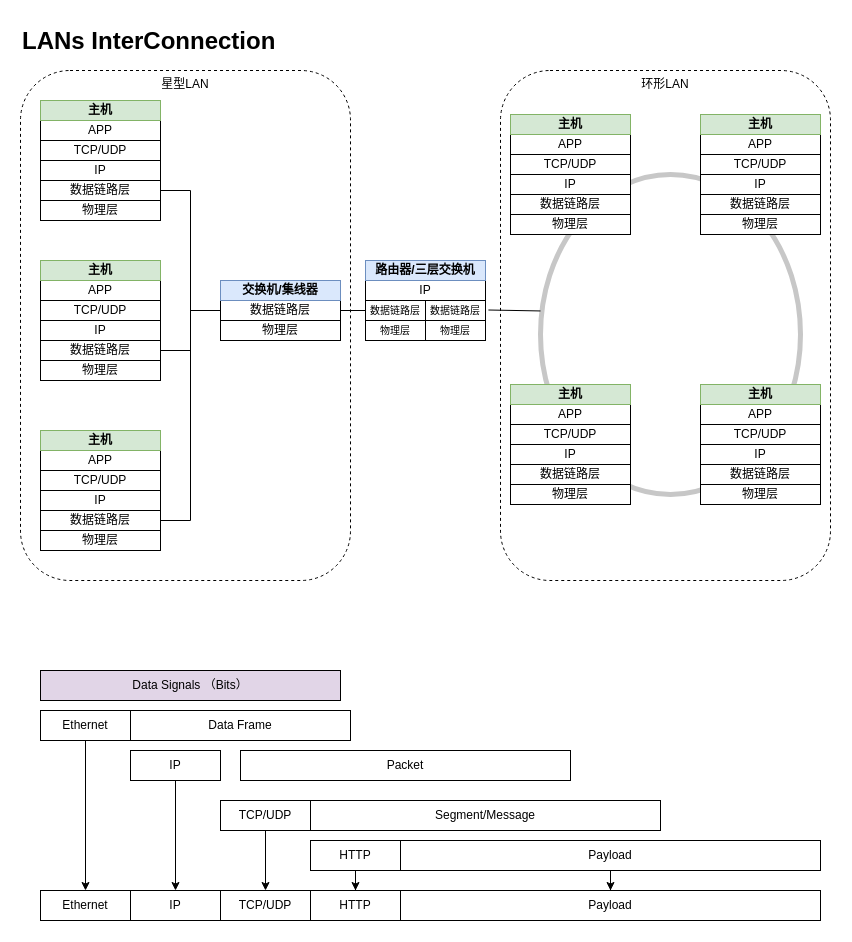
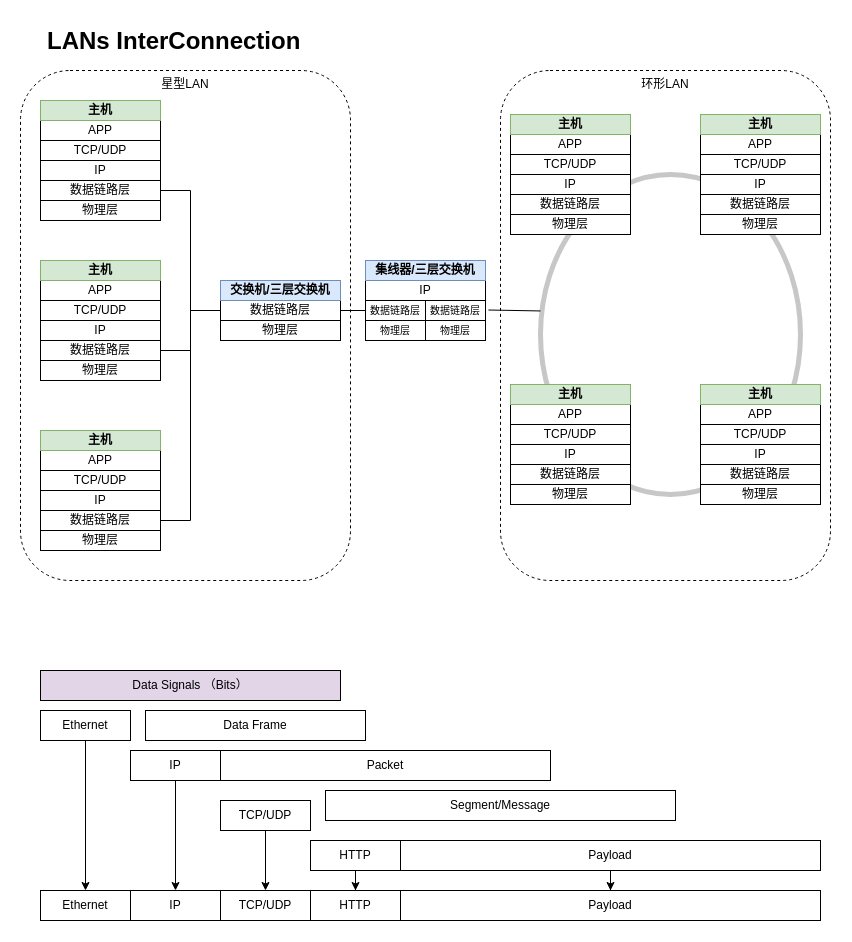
  <mxCell id="0" />
  <mxCell id="1" parent="0" />
  <mxCell id="2" value="星型LAN" style="rounded=1;whiteSpace=wrap;html=1;verticalAlign=top;fillColor=none;dashed=1;" parent="1" vertex="1"><mxGeometry x="20" y="70" width="330" height="510" as="geometry" /></mxCell>
  <mxCell id="3" value="环形LAN" style="rounded=1;whiteSpace=wrap;html=1;verticalAlign=top;fillColor=none;dashed=1;" parent="1" vertex="1"><mxGeometry x="500" y="70" width="330" height="510" as="geometry" /></mxCell>
  <mxCell id="4" value="" style="ellipse;whiteSpace=wrap;html=1;fillColor=none;strokeWidth=5;strokeColor=#C7C7C7;" parent="1" vertex="1"><mxGeometry x="540" y="174" width="260" height="320" as="geometry" /></mxCell>
  <mxCell id="5" value="" style="group" parent="1" vertex="1" connectable="0"><mxGeometry x="40" y="260" width="120" height="120" as="geometry" /></mxCell>
  <mxCell id="6" value="物理层" style="rounded=0;whiteSpace=wrap;html=1;" parent="5" vertex="1"><mxGeometry y="100" width="120" height="20" as="geometry" /></mxCell>
  <mxCell id="7" value="数据链路层" style="rounded=0;whiteSpace=wrap;html=1;" parent="5" vertex="1"><mxGeometry y="80" width="120" height="20" as="geometry" /></mxCell>
  <mxCell id="8" value="IP" style="rounded=0;whiteSpace=wrap;html=1;" parent="5" vertex="1"><mxGeometry y="60" width="120" height="20" as="geometry" /></mxCell>
  <mxCell id="9" value="TCP/UDP" style="rounded=0;whiteSpace=wrap;html=1;" parent="5" vertex="1"><mxGeometry y="40" width="120" height="20" as="geometry" /></mxCell>
  <mxCell id="10" value="APP" style="rounded=0;whiteSpace=wrap;html=1;" parent="5" vertex="1"><mxGeometry y="20" width="120" height="20" as="geometry" /></mxCell>
  <mxCell id="11" value="主机" style="rounded=0;whiteSpace=wrap;html=1;fontStyle=1;fillColor=#d5e8d4;strokeColor=#82b366;" parent="5" vertex="1"><mxGeometry width="120" height="20" as="geometry" /></mxCell>
  <mxCell id="12" value="" style="group" parent="1" vertex="1" connectable="0"><mxGeometry x="220" y="280" width="120" height="60" as="geometry" /></mxCell>
  <mxCell id="13" value="物理层" style="rounded=0;whiteSpace=wrap;html=1;" parent="12" vertex="1"><mxGeometry y="40" width="120" height="20" as="geometry" /></mxCell>
  <mxCell id="14" value="数据链路层" style="rounded=0;whiteSpace=wrap;html=1;" parent="12" vertex="1"><mxGeometry y="20" width="120" height="20" as="geometry" /></mxCell>
- <mxCell id="15" value="交换机/集线器" style="rounded=0;whiteSpace=wrap;html=1;fontStyle=1;fillColor=#dae8fc;strokeColor=#6c8ebf;" parent="12" vertex="1"><mxGeometry width="120" height="20" as="geometry" /></mxCell>
+ <mxCell id="15" value="交换机/三层交换机" style="rounded=0;whiteSpace=wrap;html=1;fontStyle=1;fillColor=#dae8fc;strokeColor=#6c8ebf;" parent="12" vertex="1"><mxGeometry width="120" height="20" as="geometry" /></mxCell>
  <mxCell id="16" value="" style="group" parent="1" vertex="1" connectable="0"><mxGeometry x="40" y="430" width="120" height="120" as="geometry" /></mxCell>
  <mxCell id="17" value="物理层" style="rounded=0;whiteSpace=wrap;html=1;" parent="16" vertex="1"><mxGeometry y="100" width="120" height="20" as="geometry" /></mxCell>
  <mxCell id="18" value="数据链路层" style="rounded=0;whiteSpace=wrap;html=1;" parent="16" vertex="1"><mxGeometry y="80" width="120" height="20" as="geometry" /></mxCell>
  <mxCell id="19" value="IP" style="rounded=0;whiteSpace=wrap;html=1;" parent="16" vertex="1"><mxGeometry y="60" width="120" height="20" as="geometry" /></mxCell>
  <mxCell id="20" value="TCP/UDP" style="rounded=0;whiteSpace=wrap;html=1;" parent="16" vertex="1"><mxGeometry y="40" width="120" height="20" as="geometry" /></mxCell>
  <mxCell id="21" value="APP" style="rounded=0;whiteSpace=wrap;html=1;" parent="16" vertex="1"><mxGeometry y="20" width="120" height="20" as="geometry" /></mxCell>
  <mxCell id="22" value="主机" style="rounded=0;whiteSpace=wrap;html=1;fontStyle=1;fillColor=#d5e8d4;strokeColor=#82b366;" parent="16" vertex="1"><mxGeometry width="120" height="20" as="geometry" /></mxCell>
  <mxCell id="23" value="" style="group;fillColor=#d5e8d4;strokeColor=#82b366;" parent="1" vertex="1" connectable="0"><mxGeometry x="700" y="114" width="120" height="120" as="geometry" /></mxCell>
  <mxCell id="24" value="物理层" style="rounded=0;whiteSpace=wrap;html=1;" parent="23" vertex="1"><mxGeometry y="100" width="120" height="20" as="geometry" /></mxCell>
  <mxCell id="25" value="数据链路层" style="rounded=0;whiteSpace=wrap;html=1;" parent="23" vertex="1"><mxGeometry y="80" width="120" height="20" as="geometry" /></mxCell>
  <mxCell id="26" value="IP" style="rounded=0;whiteSpace=wrap;html=1;" parent="23" vertex="1"><mxGeometry y="60" width="120" height="20" as="geometry" /></mxCell>
  <mxCell id="27" value="TCP/UDP" style="rounded=0;whiteSpace=wrap;html=1;" parent="23" vertex="1"><mxGeometry y="40" width="120" height="20" as="geometry" /></mxCell>
  <mxCell id="28" value="APP" style="rounded=0;whiteSpace=wrap;html=1;" parent="23" vertex="1"><mxGeometry y="20" width="120" height="20" as="geometry" /></mxCell>
  <mxCell id="29" value="主机" style="rounded=0;whiteSpace=wrap;html=1;fontStyle=1;fillColor=#d5e8d4;strokeColor=#82b366;" parent="23" vertex="1"><mxGeometry width="120" height="20" as="geometry" /></mxCell>
  <mxCell id="30" value="" style="group" parent="1" vertex="1" connectable="0"><mxGeometry x="510" y="384" width="120" height="120" as="geometry" /></mxCell>
  <mxCell id="31" value="物理层" style="rounded=0;whiteSpace=wrap;html=1;" parent="30" vertex="1"><mxGeometry y="100" width="120" height="20" as="geometry" /></mxCell>
  <mxCell id="32" value="数据链路层" style="rounded=0;whiteSpace=wrap;html=1;" parent="30" vertex="1"><mxGeometry y="80" width="120" height="20" as="geometry" /></mxCell>
  <mxCell id="33" value="IP" style="rounded=0;whiteSpace=wrap;html=1;" parent="30" vertex="1"><mxGeometry y="60" width="120" height="20" as="geometry" /></mxCell>
  <mxCell id="34" value="TCP/UDP" style="rounded=0;whiteSpace=wrap;html=1;" parent="30" vertex="1"><mxGeometry y="40" width="120" height="20" as="geometry" /></mxCell>
  <mxCell id="35" value="APP" style="rounded=0;whiteSpace=wrap;html=1;" parent="30" vertex="1"><mxGeometry y="20" width="120" height="20" as="geometry" /></mxCell>
  <mxCell id="36" value="主机" style="rounded=0;whiteSpace=wrap;html=1;fontStyle=1;fillColor=#d5e8d4;strokeColor=#82b366;" parent="30" vertex="1"><mxGeometry width="120" height="20" as="geometry" /></mxCell>
  <mxCell id="37" value="" style="group" parent="1" vertex="1" connectable="0"><mxGeometry x="700" y="384" width="120" height="120" as="geometry" /></mxCell>
  <mxCell id="38" value="物理层" style="rounded=0;whiteSpace=wrap;html=1;" parent="37" vertex="1"><mxGeometry y="100" width="120" height="20" as="geometry" /></mxCell>
  <mxCell id="39" value="数据链路层" style="rounded=0;whiteSpace=wrap;html=1;" parent="37" vertex="1"><mxGeometry y="80" width="120" height="20" as="geometry" /></mxCell>
  <mxCell id="40" value="IP" style="rounded=0;whiteSpace=wrap;html=1;" parent="37" vertex="1"><mxGeometry y="60" width="120" height="20" as="geometry" /></mxCell>
  <mxCell id="41" value="TCP/UDP" style="rounded=0;whiteSpace=wrap;html=1;" parent="37" vertex="1"><mxGeometry y="40" width="120" height="20" as="geometry" /></mxCell>
  <mxCell id="42" value="APP" style="rounded=0;whiteSpace=wrap;html=1;" parent="37" vertex="1"><mxGeometry y="20" width="120" height="20" as="geometry" /></mxCell>
  <mxCell id="43" value="主机" style="rounded=0;whiteSpace=wrap;html=1;fontStyle=1;fillColor=#d5e8d4;strokeColor=#82b366;" parent="37" vertex="1"><mxGeometry width="120" height="20" as="geometry" /></mxCell>
  <mxCell id="44" value="" style="edgeStyle=orthogonalEdgeStyle;rounded=0;orthogonalLoop=1;jettySize=auto;html=1;entryX=1;entryY=0.5;entryDx=0;entryDy=0;endArrow=none;endFill=0;" parent="1" source="14" target="62" edge="1"><mxGeometry relative="1" as="geometry" /></mxCell>
  <mxCell id="45" style="edgeStyle=orthogonalEdgeStyle;rounded=0;orthogonalLoop=1;jettySize=auto;html=1;entryX=1;entryY=0.5;entryDx=0;entryDy=0;endArrow=none;endFill=0;" parent="1" source="14" target="7" edge="1"><mxGeometry relative="1" as="geometry" /></mxCell>
  <mxCell id="46" style="edgeStyle=orthogonalEdgeStyle;rounded=0;orthogonalLoop=1;jettySize=auto;html=1;entryX=1;entryY=0.5;entryDx=0;entryDy=0;endArrow=none;endFill=0;" parent="1" source="14" target="18" edge="1"><mxGeometry relative="1" as="geometry" /></mxCell>
  <mxCell id="47" value="" style="endArrow=none;html=1;rounded=0;exitX=1;exitY=0.5;exitDx=0;exitDy=0;entryX=0;entryY=0.5;entryDx=0;entryDy=0;" parent="1" source="14" target="56" edge="1"><mxGeometry width="50" height="50" relative="1" as="geometry"><mxPoint x="360" y="350" as="sourcePoint" /><mxPoint x="410" y="300" as="targetPoint" /></mxGeometry></mxCell>
  <mxCell id="48" value="" style="endArrow=none;html=1;rounded=0;entryX=0.008;entryY=0.478;entryDx=0;entryDy=0;entryPerimeter=0;" parent="1" edge="1"><mxGeometry width="50" height="50" relative="1" as="geometry"><mxPoint x="487.92" y="309.5" as="sourcePoint" /><mxPoint x="540" y="310.46" as="targetPoint" /></mxGeometry></mxCell>
  <mxCell id="49" value="物理层" style="rounded=0;whiteSpace=wrap;html=1;" parent="1" vertex="1"><mxGeometry x="510" y="214" width="120" height="20" as="geometry" /></mxCell>
  <mxCell id="50" value="数据链路层" style="rounded=0;whiteSpace=wrap;html=1;" parent="1" vertex="1"><mxGeometry x="510" y="194" width="120" height="20" as="geometry" /></mxCell>
  <mxCell id="51" value="IP" style="rounded=0;whiteSpace=wrap;html=1;" parent="1" vertex="1"><mxGeometry x="510" y="174" width="120" height="20" as="geometry" /></mxCell>
  <mxCell id="52" value="TCP/UDP" style="rounded=0;whiteSpace=wrap;html=1;" parent="1" vertex="1"><mxGeometry x="510" y="154" width="120" height="20" as="geometry" /></mxCell>
  <mxCell id="53" value="APP" style="rounded=0;whiteSpace=wrap;html=1;" parent="1" vertex="1"><mxGeometry x="510" y="134" width="120" height="20" as="geometry" /></mxCell>
  <mxCell id="54" value="主机" style="rounded=0;whiteSpace=wrap;html=1;fontStyle=1;fillColor=#d5e8d4;strokeColor=#82b366;" parent="1" vertex="1"><mxGeometry x="510" y="114" width="120" height="20" as="geometry" /></mxCell>
  <mxCell id="55" value="物理层" style="rounded=0;whiteSpace=wrap;html=1;fontSize=10;" parent="1" vertex="1"><mxGeometry x="425" y="320" width="60" height="20" as="geometry" /></mxCell>
  <mxCell id="56" value="数据链路层" style="rounded=0;whiteSpace=wrap;html=1;fontSize=10;" parent="1" vertex="1"><mxGeometry x="365" y="300" width="60" height="20" as="geometry" /></mxCell>
  <mxCell id="57" value="IP" style="rounded=0;whiteSpace=wrap;html=1;" parent="1" vertex="1"><mxGeometry x="365" y="280" width="120" height="20" as="geometry" /></mxCell>
- <mxCell id="58" value="路由器/三层交换机" style="rounded=0;whiteSpace=wrap;html=1;fontStyle=1;fillColor=#dae8fc;strokeColor=#6c8ebf;" parent="1" vertex="1"><mxGeometry x="365" y="260" width="120" height="20" as="geometry" /></mxCell>
+ <mxCell id="58" value="集线器/三层交换机" style="rounded=0;whiteSpace=wrap;html=1;fontStyle=1;fillColor=#dae8fc;strokeColor=#6c8ebf;" parent="1" vertex="1"><mxGeometry x="365" y="260" width="120" height="20" as="geometry" /></mxCell>
  <mxCell id="59" value="数据链路层" style="rounded=0;whiteSpace=wrap;html=1;fontSize=10;" parent="1" vertex="1"><mxGeometry x="425" y="300" width="60" height="20" as="geometry" /></mxCell>
  <mxCell id="60" value="物理层" style="rounded=0;whiteSpace=wrap;html=1;fontSize=10;" parent="1" vertex="1"><mxGeometry x="365" y="320" width="60" height="20" as="geometry" /></mxCell>
  <mxCell id="61" value="物理层" style="rounded=0;whiteSpace=wrap;html=1;" parent="1" vertex="1"><mxGeometry x="40" y="200" width="120" height="20" as="geometry" /></mxCell>
  <mxCell id="62" value="数据链路层" style="rounded=0;whiteSpace=wrap;html=1;" parent="1" vertex="1"><mxGeometry x="40" y="180" width="120" height="20" as="geometry" /></mxCell>
  <mxCell id="63" value="IP" style="rounded=0;whiteSpace=wrap;html=1;" parent="1" vertex="1"><mxGeometry x="40" y="160" width="120" height="20" as="geometry" /></mxCell>
  <mxCell id="64" value="TCP/UDP" style="rounded=0;whiteSpace=wrap;html=1;" parent="1" vertex="1"><mxGeometry x="40" y="140" width="120" height="20" as="geometry" /></mxCell>
  <mxCell id="65" value="APP" style="rounded=0;whiteSpace=wrap;html=1;" parent="1" vertex="1"><mxGeometry x="40" y="120" width="120" height="20" as="geometry" /></mxCell>
  <mxCell id="66" value="主机" style="rounded=0;whiteSpace=wrap;html=1;fontStyle=1;fillColor=#d5e8d4;strokeColor=#82b366;" parent="1" vertex="1"><mxGeometry x="40" y="100" width="120" height="20" as="geometry" /></mxCell>
- <mxCell id="67" value="&lt;h1 style=&quot;margin-top: 0px;&quot;&gt;LANs InterConnection&lt;/h1&gt;" style="text;html=1;whiteSpace=wrap;overflow=hidden;rounded=0;" parent="1" vertex="1"><mxGeometry x="20" y="20" width="460" height="40" as="geometry" /></mxCell>
+ <mxCell id="67" value="&lt;h1 style=&quot;margin-top: 0px;&quot;&gt;LANs InterConnection&lt;/h1&gt;" style="text;html=1;whiteSpace=wrap;overflow=hidden;rounded=0;" parent="1" vertex="1"><mxGeometry x="45" y="20" width="460" height="40" as="geometry" /></mxCell>
  <mxCell id="68" style="edgeStyle=orthogonalEdgeStyle;rounded=0;orthogonalLoop=1;jettySize=auto;html=1;" edge="1" parent="1" source="69" target="82"><mxGeometry relative="1" as="geometry" /></mxCell>
  <mxCell id="69" value="Ethernet" style="rounded=0;whiteSpace=wrap;html=1;" vertex="1" parent="1"><mxGeometry x="40" y="710" width="90" height="30" as="geometry" /></mxCell>
- <mxCell id="70" value="Data Frame" style="rounded=0;whiteSpace=wrap;html=1;" vertex="1" parent="1"><mxGeometry x="130" y="710" width="220" height="30" as="geometry" /></mxCell>
+ <mxCell id="70" value="Data Frame" style="rounded=0;whiteSpace=wrap;html=1;" vertex="1" parent="1"><mxGeometry x="145" y="710" width="220" height="30" as="geometry" /></mxCell>
  <mxCell id="71" style="edgeStyle=orthogonalEdgeStyle;rounded=0;orthogonalLoop=1;jettySize=auto;html=1;entryX=0.5;entryY=0;entryDx=0;entryDy=0;" edge="1" parent="1" source="72" target="83"><mxGeometry relative="1" as="geometry" /></mxCell>
  <mxCell id="72" value="IP" style="rounded=0;whiteSpace=wrap;html=1;" vertex="1" parent="1"><mxGeometry x="130" y="750" width="90" height="30" as="geometry" /></mxCell>
- <mxCell id="73" value="Packet" style="rounded=0;whiteSpace=wrap;html=1;" vertex="1" parent="1"><mxGeometry x="240" y="750" width="330" height="30" as="geometry" /></mxCell>
+ <mxCell id="73" value="Packet" style="rounded=0;whiteSpace=wrap;html=1;" vertex="1" parent="1"><mxGeometry x="220" y="750" width="330" height="30" as="geometry" /></mxCell>
  <mxCell id="74" value="Data Signals （Bits）" style="rounded=0;whiteSpace=wrap;html=1;fillColor=#e1d5e7;" vertex="1" parent="1"><mxGeometry x="40" y="670" width="300" height="30" as="geometry" /></mxCell>
  <mxCell id="75" style="edgeStyle=orthogonalEdgeStyle;rounded=0;orthogonalLoop=1;jettySize=auto;html=1;entryX=0.5;entryY=0;entryDx=0;entryDy=0;" edge="1" parent="1" source="76" target="84"><mxGeometry relative="1" as="geometry" /></mxCell>
  <mxCell id="76" value="TCP/UDP" style="rounded=0;whiteSpace=wrap;html=1;" vertex="1" parent="1"><mxGeometry x="220" y="800" width="90" height="30" as="geometry" /></mxCell>
- <mxCell id="77" value="Segment/Message" style="rounded=0;whiteSpace=wrap;html=1;" vertex="1" parent="1"><mxGeometry x="310" y="800" width="350" height="30" as="geometry" /></mxCell>
+ <mxCell id="77" value="Segment/Message" style="rounded=0;whiteSpace=wrap;html=1;" vertex="1" parent="1"><mxGeometry x="325" y="790" width="350" height="30" as="geometry" /></mxCell>
  <mxCell id="78" style="edgeStyle=orthogonalEdgeStyle;rounded=0;orthogonalLoop=1;jettySize=auto;html=1;" edge="1" parent="1" source="79" target="85"><mxGeometry relative="1" as="geometry" /></mxCell>
  <mxCell id="79" value="HTTP" style="rounded=0;whiteSpace=wrap;html=1;" vertex="1" parent="1"><mxGeometry x="310" y="840" width="90" height="30" as="geometry" /></mxCell>
  <mxCell id="80" value="" style="edgeStyle=orthogonalEdgeStyle;rounded=0;orthogonalLoop=1;jettySize=auto;html=1;" edge="1" parent="1" source="81" target="86"><mxGeometry relative="1" as="geometry" /></mxCell>
  <mxCell id="81" value="Payload" style="rounded=0;whiteSpace=wrap;html=1;" vertex="1" parent="1"><mxGeometry x="400" y="840" width="420" height="30" as="geometry" /></mxCell>
  <mxCell id="82" value="Ethernet" style="rounded=0;whiteSpace=wrap;html=1;" vertex="1" parent="1"><mxGeometry x="40" y="890" width="90" height="30" as="geometry" /></mxCell>
  <mxCell id="83" value="IP" style="rounded=0;whiteSpace=wrap;html=1;" vertex="1" parent="1"><mxGeometry x="130" y="890" width="90" height="30" as="geometry" /></mxCell>
  <mxCell id="84" value="TCP/UDP" style="rounded=0;whiteSpace=wrap;html=1;" vertex="1" parent="1"><mxGeometry x="220" y="890" width="90" height="30" as="geometry" /></mxCell>
  <mxCell id="85" value="HTTP" style="rounded=0;whiteSpace=wrap;html=1;" vertex="1" parent="1"><mxGeometry x="310" y="890" width="90" height="30" as="geometry" /></mxCell>
  <mxCell id="86" value="Payload" style="rounded=0;whiteSpace=wrap;html=1;" vertex="1" parent="1"><mxGeometry x="400" y="890" width="420" height="30" as="geometry" /></mxCell>
